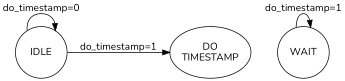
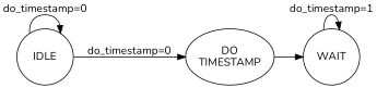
  digraph {
    fontname=Nunito
    rankdir=LR
    node [fontname=Nunito]
    edge [fontname=Nunito]
    n1 [height=1 label=IDLE width=1]
    n2 [height=1 label="DO\nTIMESTAMP" width=1]
    n3 [height=1 label=WAIT width=1]
    subgraph sub_1 {
      rank=same
    }
    n1 -> n1 [label="do_timestamp=0"]
-   n1 -> n2 [label="do_timestamp=1"]
+   n1 -> n2 [label="do_timestamp=0"]
+   n2 -> n3
    n3 -> n3 [label="do_timestamp=1"]
  }
